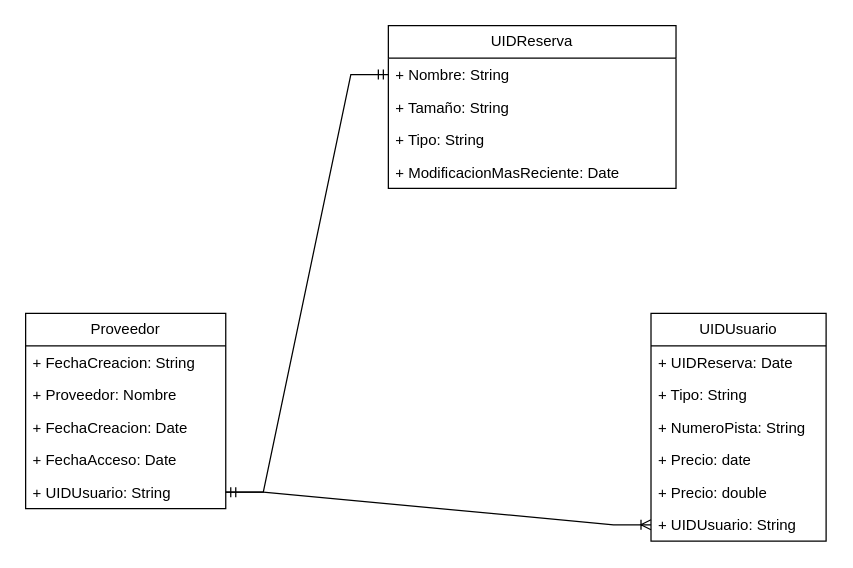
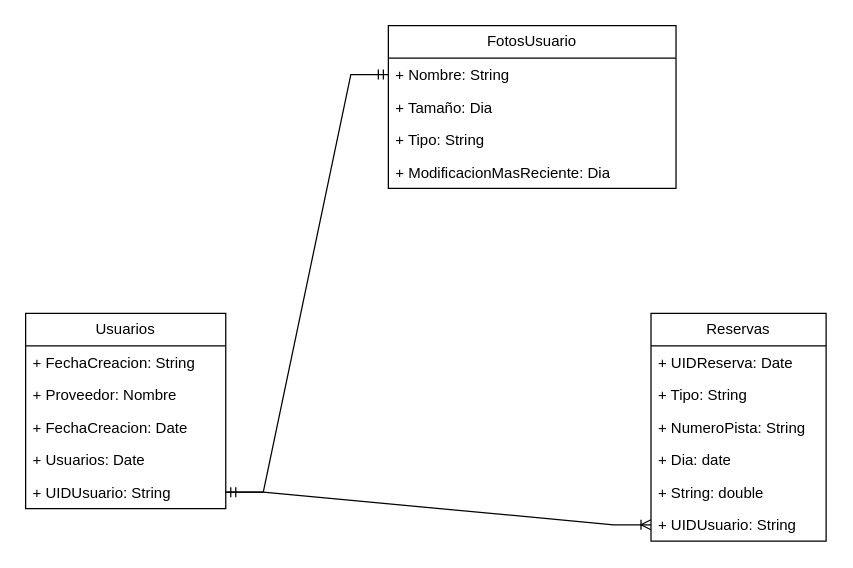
  <mxCell id="0" />
  <mxCell id="1" parent="0" />
- <mxCell id="2" value="&lt;font style=&quot;vertical-align: inherit;&quot;&gt;&lt;font style=&quot;vertical-align: inherit;&quot;&gt;&lt;font style=&quot;vertical-align: inherit;&quot;&gt;&lt;font style=&quot;vertical-align: inherit;&quot;&gt;Proveedor&lt;/font&gt;&lt;/font&gt;&lt;/font&gt;&lt;/font&gt;" style="swimlane;fontStyle=0;childLayout=stackLayout;horizontal=1;startSize=26;fillColor=none;horizontalStack=0;resizeParent=1;resizeParentMax=0;resizeLast=0;collapsible=1;marginBottom=0;whiteSpace=wrap;html=1;" parent="1" vertex="1"><mxGeometry x="20" y="250" width="160" height="156" as="geometry"><mxRectangle x="470" y="310" width="90" height="30" as="alternateBounds" /></mxGeometry></mxCell>
+ <mxCell id="2" value="&lt;font style=&quot;vertical-align: inherit;&quot;&gt;&lt;font style=&quot;vertical-align: inherit;&quot;&gt;&lt;font style=&quot;vertical-align: inherit;&quot;&gt;&lt;font style=&quot;vertical-align: inherit;&quot;&gt;Usuarios&lt;/font&gt;&lt;/font&gt;&lt;/font&gt;&lt;/font&gt;" style="swimlane;fontStyle=0;childLayout=stackLayout;horizontal=1;startSize=26;fillColor=none;horizontalStack=0;resizeParent=1;resizeParentMax=0;resizeLast=0;collapsible=1;marginBottom=0;whiteSpace=wrap;html=1;" parent="1" vertex="1"><mxGeometry x="20" y="250" width="160" height="156" as="geometry"><mxRectangle x="470" y="310" width="90" height="30" as="alternateBounds" /></mxGeometry></mxCell>
  <mxCell id="3" value="&lt;font style=&quot;vertical-align: inherit;&quot;&gt;&lt;font style=&quot;vertical-align: inherit;&quot;&gt;&lt;font style=&quot;vertical-align: inherit;&quot;&gt;&lt;font style=&quot;vertical-align: inherit;&quot;&gt;&lt;font style=&quot;vertical-align: inherit;&quot;&gt;&lt;font style=&quot;vertical-align: inherit;&quot;&gt;&lt;font style=&quot;vertical-align: inherit;&quot;&gt;&lt;font style=&quot;vertical-align: inherit;&quot;&gt;+ FechaCreacion: String&lt;/font&gt;&lt;/font&gt;&lt;/font&gt;&lt;/font&gt;&lt;/font&gt;&lt;/font&gt;&lt;/font&gt;&lt;/font&gt;&lt;div&gt;&lt;font style=&quot;vertical-align: inherit;&quot;&gt;&lt;font style=&quot;vertical-align: inherit;&quot;&gt;&lt;font style=&quot;vertical-align: inherit;&quot;&gt;&lt;font style=&quot;vertical-align: inherit;&quot;&gt;&lt;font style=&quot;vertical-align: inherit;&quot;&gt;&lt;font style=&quot;vertical-align: inherit;&quot;&gt;&lt;font style=&quot;vertical-align: inherit;&quot;&gt;&lt;font style=&quot;vertical-align: inherit;&quot;&gt;&lt;br&gt;&lt;/font&gt;&lt;/font&gt;&lt;/font&gt;&lt;/font&gt;&lt;/font&gt;&lt;/font&gt;&lt;/font&gt;&lt;/font&gt;&lt;/div&gt;" style="text;strokeColor=none;fillColor=none;align=left;verticalAlign=top;spacingLeft=4;spacingRight=4;overflow=hidden;rotatable=0;points=[[0,0.5],[1,0.5]];portConstraint=eastwest;whiteSpace=wrap;html=1;" parent="2" vertex="1"><mxGeometry y="26" width="160" height="26" as="geometry" /></mxCell>
  <mxCell id="4" value="&lt;font style=&quot;vertical-align: inherit;&quot;&gt;&lt;font style=&quot;vertical-align: inherit;&quot;&gt;+ Proveedor: Nombre&lt;/font&gt;&lt;/font&gt;" style="text;strokeColor=none;fillColor=none;align=left;verticalAlign=top;spacingLeft=4;spacingRight=4;overflow=hidden;rotatable=0;points=[[0,0.5],[1,0.5]];portConstraint=eastwest;whiteSpace=wrap;html=1;" parent="2" vertex="1"><mxGeometry y="52" width="160" height="26" as="geometry" /></mxCell>
  <mxCell id="5" value="&lt;font style=&quot;vertical-align: inherit;&quot;&gt;&lt;font style=&quot;vertical-align: inherit;&quot;&gt;+ FechaCreacion: Date&lt;/font&gt;&lt;/font&gt;" style="text;strokeColor=none;fillColor=none;align=left;verticalAlign=top;spacingLeft=4;spacingRight=4;overflow=hidden;rotatable=0;points=[[0,0.5],[1,0.5]];portConstraint=eastwest;whiteSpace=wrap;html=1;" parent="2" vertex="1"><mxGeometry y="78" width="160" height="26" as="geometry" /></mxCell>
- <mxCell id="6" value="&lt;font style=&quot;vertical-align: inherit;&quot;&gt;&lt;font style=&quot;vertical-align: inherit;&quot;&gt;+ FechaAcceso: Date&lt;/font&gt;&lt;/font&gt;" style="text;strokeColor=none;fillColor=none;align=left;verticalAlign=top;spacingLeft=4;spacingRight=4;overflow=hidden;rotatable=0;points=[[0,0.5],[1,0.5]];portConstraint=eastwest;whiteSpace=wrap;html=1;" parent="2" vertex="1"><mxGeometry y="104" width="160" height="26" as="geometry" /></mxCell>
+ <mxCell id="6" value="&lt;font style=&quot;vertical-align: inherit;&quot;&gt;&lt;font style=&quot;vertical-align: inherit;&quot;&gt;+ Usuarios: Date&lt;/font&gt;&lt;/font&gt;" style="text;strokeColor=none;fillColor=none;align=left;verticalAlign=top;spacingLeft=4;spacingRight=4;overflow=hidden;rotatable=0;points=[[0,0.5],[1,0.5]];portConstraint=eastwest;whiteSpace=wrap;html=1;" parent="2" vertex="1"><mxGeometry y="104" width="160" height="26" as="geometry" /></mxCell>
  <mxCell id="7" value="&lt;font style=&quot;vertical-align: inherit;&quot;&gt;&lt;font style=&quot;vertical-align: inherit;&quot;&gt;+ UIDUsuario: String&lt;/font&gt;&lt;/font&gt;" style="text;strokeColor=none;fillColor=none;align=left;verticalAlign=top;spacingLeft=4;spacingRight=4;overflow=hidden;rotatable=0;points=[[0,0.5],[1,0.5]];portConstraint=eastwest;whiteSpace=wrap;html=1;" parent="2" vertex="1"><mxGeometry y="130" width="160" height="26" as="geometry" /></mxCell>
- <mxCell id="8" value="UIDUsuario" style="swimlane;fontStyle=0;childLayout=stackLayout;horizontal=1;startSize=26;fillColor=none;horizontalStack=0;resizeParent=1;resizeParentMax=0;resizeLast=0;collapsible=1;marginBottom=0;whiteSpace=wrap;html=1;" parent="1" vertex="1"><mxGeometry x="520" y="250" width="140" height="182" as="geometry" /></mxCell>
+ <mxCell id="8" value="Reservas" style="swimlane;fontStyle=0;childLayout=stackLayout;horizontal=1;startSize=26;fillColor=none;horizontalStack=0;resizeParent=1;resizeParentMax=0;resizeLast=0;collapsible=1;marginBottom=0;whiteSpace=wrap;html=1;" parent="1" vertex="1"><mxGeometry x="520" y="250" width="140" height="182" as="geometry" /></mxCell>
  <mxCell id="9" value="+ UIDReserva: Date" style="text;strokeColor=none;fillColor=none;align=left;verticalAlign=top;spacingLeft=4;spacingRight=4;overflow=hidden;rotatable=0;points=[[0,0.5],[1,0.5]];portConstraint=eastwest;whiteSpace=wrap;html=1;" parent="8" vertex="1"><mxGeometry y="26" width="140" height="26" as="geometry" /></mxCell>
  <mxCell id="10" value="+ Tipo: String" style="text;strokeColor=none;fillColor=none;align=left;verticalAlign=top;spacingLeft=4;spacingRight=4;overflow=hidden;rotatable=0;points=[[0,0.5],[1,0.5]];portConstraint=eastwest;whiteSpace=wrap;html=1;" parent="8" vertex="1"><mxGeometry y="52" width="140" height="26" as="geometry" /></mxCell>
  <mxCell id="11" value="+ NumeroPista: String" style="text;strokeColor=none;fillColor=none;align=left;verticalAlign=top;spacingLeft=4;spacingRight=4;overflow=hidden;rotatable=0;points=[[0,0.5],[1,0.5]];portConstraint=eastwest;whiteSpace=wrap;html=1;" parent="8" vertex="1"><mxGeometry y="78" width="140" height="26" as="geometry" /></mxCell>
- <mxCell id="12" value="+ Precio: date" style="text;strokeColor=none;fillColor=none;align=left;verticalAlign=top;spacingLeft=4;spacingRight=4;overflow=hidden;rotatable=0;points=[[0,0.5],[1,0.5]];portConstraint=eastwest;whiteSpace=wrap;html=1;" parent="8" vertex="1"><mxGeometry y="104" width="140" height="26" as="geometry" /></mxCell>
- <mxCell id="13" value="+ Precio: double" style="text;strokeColor=none;fillColor=none;align=left;verticalAlign=top;spacingLeft=4;spacingRight=4;overflow=hidden;rotatable=0;points=[[0,0.5],[1,0.5]];portConstraint=eastwest;whiteSpace=wrap;html=1;" parent="8" vertex="1"><mxGeometry y="130" width="140" height="26" as="geometry" /></mxCell>
+ <mxCell id="12" value="+ Dia: date" style="text;strokeColor=none;fillColor=none;align=left;verticalAlign=top;spacingLeft=4;spacingRight=4;overflow=hidden;rotatable=0;points=[[0,0.5],[1,0.5]];portConstraint=eastwest;whiteSpace=wrap;html=1;" parent="8" vertex="1"><mxGeometry y="104" width="140" height="26" as="geometry" /></mxCell>
+ <mxCell id="13" value="+ String: double" style="text;strokeColor=none;fillColor=none;align=left;verticalAlign=top;spacingLeft=4;spacingRight=4;overflow=hidden;rotatable=0;points=[[0,0.5],[1,0.5]];portConstraint=eastwest;whiteSpace=wrap;html=1;" parent="8" vertex="1"><mxGeometry y="130" width="140" height="26" as="geometry" /></mxCell>
  <mxCell id="14" value="+ UIDUsuario: String" style="text;strokeColor=none;fillColor=none;align=left;verticalAlign=top;spacingLeft=4;spacingRight=4;overflow=hidden;rotatable=0;points=[[0,0.5],[1,0.5]];portConstraint=eastwest;whiteSpace=wrap;html=1;" parent="8" vertex="1"><mxGeometry y="156" width="140" height="26" as="geometry" /></mxCell>
  <mxCell id="15" value="" style="edgeStyle=entityRelationEdgeStyle;fontSize=12;html=1;endArrow=ERoneToMany;rounded=0;exitX=1;exitY=0.5;exitDx=0;exitDy=0;entryX=0;entryY=0.5;entryDx=0;entryDy=0;" edge="1" parent="1" source="7" target="14"><mxGeometry width="100" height="100" relative="1" as="geometry"><mxPoint x="190" y="520" as="sourcePoint" /><mxPoint x="290" y="420" as="targetPoint" /></mxGeometry></mxCell>
- <mxCell id="16" value="&lt;font style=&quot;vertical-align: inherit;&quot;&gt;&lt;font style=&quot;vertical-align: inherit;&quot;&gt;&lt;font style=&quot;vertical-align: inherit;&quot;&gt;&lt;font style=&quot;vertical-align: inherit;&quot;&gt;&lt;font style=&quot;vertical-align: inherit;&quot;&gt;&lt;font style=&quot;vertical-align: inherit;&quot;&gt;&lt;font style=&quot;vertical-align: inherit;&quot;&gt;&lt;font style=&quot;vertical-align: inherit;&quot;&gt;&lt;font style=&quot;vertical-align: inherit;&quot;&gt;&lt;font style=&quot;vertical-align: inherit;&quot;&gt;UIDReserva&lt;/font&gt;&lt;/font&gt;&lt;/font&gt;&lt;/font&gt;&lt;/font&gt;&lt;/font&gt;&lt;/font&gt;&lt;/font&gt;&lt;/font&gt;&lt;/font&gt;" style="swimlane;fontStyle=0;childLayout=stackLayout;horizontal=1;startSize=26;fillColor=none;horizontalStack=0;resizeParent=1;resizeParentMax=0;resizeLast=0;collapsible=1;marginBottom=0;whiteSpace=wrap;html=1;" vertex="1" parent="1"><mxGeometry x="310" y="20" width="230" height="130" as="geometry" /></mxCell>
+ <mxCell id="16" value="&lt;font style=&quot;vertical-align: inherit;&quot;&gt;&lt;font style=&quot;vertical-align: inherit;&quot;&gt;&lt;font style=&quot;vertical-align: inherit;&quot;&gt;&lt;font style=&quot;vertical-align: inherit;&quot;&gt;&lt;font style=&quot;vertical-align: inherit;&quot;&gt;&lt;font style=&quot;vertical-align: inherit;&quot;&gt;&lt;font style=&quot;vertical-align: inherit;&quot;&gt;&lt;font style=&quot;vertical-align: inherit;&quot;&gt;&lt;font style=&quot;vertical-align: inherit;&quot;&gt;&lt;font style=&quot;vertical-align: inherit;&quot;&gt;FotosUsuario&lt;/font&gt;&lt;/font&gt;&lt;/font&gt;&lt;/font&gt;&lt;/font&gt;&lt;/font&gt;&lt;/font&gt;&lt;/font&gt;&lt;/font&gt;&lt;/font&gt;" style="swimlane;fontStyle=0;childLayout=stackLayout;horizontal=1;startSize=26;fillColor=none;horizontalStack=0;resizeParent=1;resizeParentMax=0;resizeLast=0;collapsible=1;marginBottom=0;whiteSpace=wrap;html=1;" vertex="1" parent="1"><mxGeometry x="310" y="20" width="230" height="130" as="geometry" /></mxCell>
  <mxCell id="17" value="&lt;font style=&quot;vertical-align: inherit;&quot;&gt;&lt;font style=&quot;vertical-align: inherit;&quot;&gt;&lt;font style=&quot;vertical-align: inherit;&quot;&gt;&lt;font style=&quot;vertical-align: inherit;&quot;&gt;+ Nombre: String&lt;/font&gt;&lt;/font&gt;&lt;/font&gt;&lt;/font&gt;&lt;div&gt;&lt;font style=&quot;vertical-align: inherit;&quot;&gt;&lt;font style=&quot;vertical-align: inherit;&quot;&gt;&lt;font style=&quot;vertical-align: inherit;&quot;&gt;&lt;font style=&quot;vertical-align: inherit;&quot;&gt;&lt;br&gt;&lt;/font&gt;&lt;/font&gt;&lt;/font&gt;&lt;/font&gt;&lt;/div&gt;" style="text;strokeColor=none;fillColor=none;align=left;verticalAlign=top;spacingLeft=4;spacingRight=4;overflow=hidden;rotatable=0;points=[[0,0.5],[1,0.5]];portConstraint=eastwest;whiteSpace=wrap;html=1;" vertex="1" parent="16"><mxGeometry y="26" width="230" height="26" as="geometry" /></mxCell>
- <mxCell id="18" value="&lt;font style=&quot;vertical-align: inherit;&quot;&gt;&lt;font style=&quot;vertical-align: inherit;&quot;&gt;+ Tamaño: String&lt;/font&gt;&lt;/font&gt;" style="text;strokeColor=none;fillColor=none;align=left;verticalAlign=top;spacingLeft=4;spacingRight=4;overflow=hidden;rotatable=0;points=[[0,0.5],[1,0.5]];portConstraint=eastwest;whiteSpace=wrap;html=1;" vertex="1" parent="16"><mxGeometry y="52" width="230" height="26" as="geometry" /></mxCell>
+ <mxCell id="18" value="&lt;font style=&quot;vertical-align: inherit;&quot;&gt;&lt;font style=&quot;vertical-align: inherit;&quot;&gt;+ Tamaño: Dia&lt;/font&gt;&lt;/font&gt;" style="text;strokeColor=none;fillColor=none;align=left;verticalAlign=top;spacingLeft=4;spacingRight=4;overflow=hidden;rotatable=0;points=[[0,0.5],[1,0.5]];portConstraint=eastwest;whiteSpace=wrap;html=1;" vertex="1" parent="16"><mxGeometry y="52" width="230" height="26" as="geometry" /></mxCell>
  <mxCell id="19" value="&lt;font style=&quot;vertical-align: inherit;&quot;&gt;&lt;font style=&quot;vertical-align: inherit;&quot;&gt;+ Tipo: String&lt;/font&gt;&lt;/font&gt;" style="text;strokeColor=none;fillColor=none;align=left;verticalAlign=top;spacingLeft=4;spacingRight=4;overflow=hidden;rotatable=0;points=[[0,0.5],[1,0.5]];portConstraint=eastwest;whiteSpace=wrap;html=1;" vertex="1" parent="16"><mxGeometry y="78" width="230" height="26" as="geometry" /></mxCell>
- <mxCell id="20" value="&lt;font style=&quot;vertical-align: inherit;&quot;&gt;&lt;font style=&quot;vertical-align: inherit;&quot;&gt;&lt;font style=&quot;vertical-align: inherit;&quot;&gt;&lt;font style=&quot;vertical-align: inherit;&quot;&gt;+ ModificacionMasReciente: Date&lt;/font&gt;&lt;/font&gt;&lt;/font&gt;&lt;/font&gt;" style="text;strokeColor=none;fillColor=none;align=left;verticalAlign=top;spacingLeft=4;spacingRight=4;overflow=hidden;rotatable=0;points=[[0,0.5],[1,0.5]];portConstraint=eastwest;whiteSpace=wrap;html=1;" vertex="1" parent="16"><mxGeometry y="104" width="230" height="26" as="geometry" /></mxCell>
+ <mxCell id="20" value="&lt;font style=&quot;vertical-align: inherit;&quot;&gt;&lt;font style=&quot;vertical-align: inherit;&quot;&gt;&lt;font style=&quot;vertical-align: inherit;&quot;&gt;&lt;font style=&quot;vertical-align: inherit;&quot;&gt;+ ModificacionMasReciente: Dia&lt;/font&gt;&lt;/font&gt;&lt;/font&gt;&lt;/font&gt;" style="text;strokeColor=none;fillColor=none;align=left;verticalAlign=top;spacingLeft=4;spacingRight=4;overflow=hidden;rotatable=0;points=[[0,0.5],[1,0.5]];portConstraint=eastwest;whiteSpace=wrap;html=1;" vertex="1" parent="16"><mxGeometry y="104" width="230" height="26" as="geometry" /></mxCell>
  <mxCell id="21" value="" style="edgeStyle=entityRelationEdgeStyle;fontSize=12;html=1;endArrow=ERmandOne;startArrow=ERmandOne;rounded=0;entryX=0;entryY=0.5;entryDx=0;entryDy=0;exitX=1;exitY=0.5;exitDx=0;exitDy=0;" edge="1" parent="1" source="7" target="17"><mxGeometry width="100" height="100" relative="1" as="geometry"><mxPoint x="-30" y="140" as="sourcePoint" /><mxPoint x="70" y="40" as="targetPoint" /></mxGeometry></mxCell>
